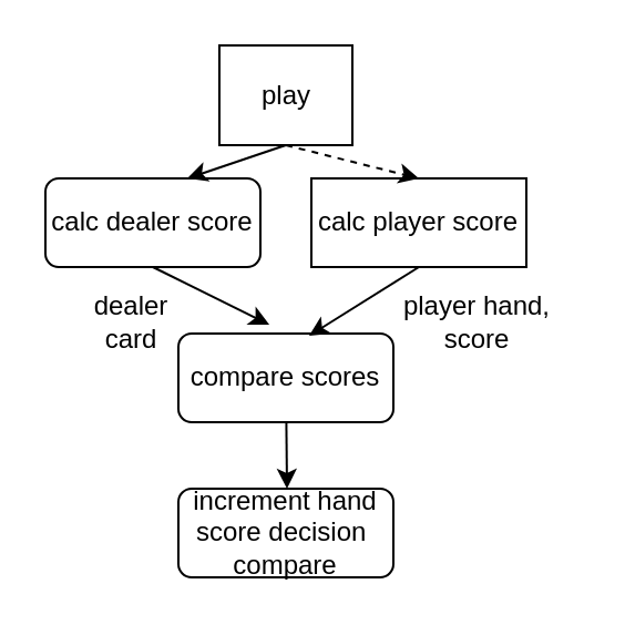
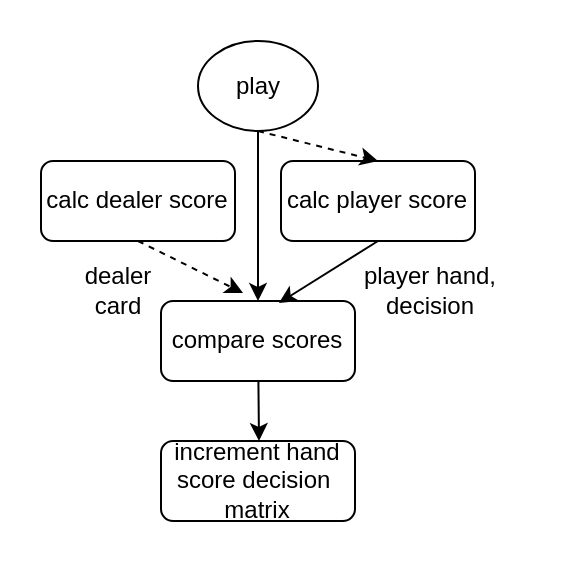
  <mxCell id="0" />
  <mxCell id="1" parent="0" />
- <mxCell id="2" value="calc player score" style="whiteSpace=wrap;html=1;rounded=0;" vertex="1" parent="1"><mxGeometry x="140" y="80" width="97" height="40" as="geometry" /></mxCell>
- <mxCell id="3" value="play" style="whiteSpace=wrap;html=1;rounded=0;" vertex="1" parent="1"><mxGeometry x="98.5" y="20" width="60" height="45" as="geometry" /></mxCell>
+ <mxCell id="2" value="calc player score" style="rounded=1;whiteSpace=wrap;html=1;" vertex="1" parent="1"><mxGeometry x="140" y="80" width="97" height="40" as="geometry" /></mxCell>
+ <mxCell id="3" value="play" style="ellipse;whiteSpace=wrap;html=1;rounded=1;" vertex="1" parent="1"><mxGeometry x="98.5" y="20" width="60" height="45" as="geometry" /></mxCell>
  <mxCell id="4" value="calc dealer score" style="rounded=1;whiteSpace=wrap;html=1;" vertex="1" parent="1"><mxGeometry x="20" y="80" width="97" height="40" as="geometry" /></mxCell>
  <mxCell id="5" value="compare scores" style="rounded=1;whiteSpace=wrap;html=1;" vertex="1" parent="1"><mxGeometry x="80" y="150" width="97" height="40" as="geometry" /></mxCell>
  <mxCell id="6" value="" style="endArrow=classic;html=1;rounded=0;exitX=0.5;exitY=1;exitDx=0;exitDy=0;entryX=0.5;entryY=0;entryDx=0;entryDy=0;dashed=1;" edge="1" parent="1" source="3" target="2"><mxGeometry width="50" height="50" relative="1" as="geometry"><mxPoint x="230" y="180" as="sourcePoint" /><mxPoint x="280" y="130" as="targetPoint" /></mxGeometry></mxCell>
- <mxCell id="7" value="" style="endArrow=classic;html=1;rounded=0;exitX=0.5;exitY=1;exitDx=0;exitDy=0;entryX=0.66;entryY=0;entryDx=0;entryDy=0;entryPerimeter=0;" edge="1" parent="1" source="3" target="4"><mxGeometry width="50" height="50" relative="1" as="geometry"><mxPoint x="230" y="180" as="sourcePoint" /><mxPoint x="280" y="130" as="targetPoint" /></mxGeometry></mxCell>
- <mxCell id="8" value="" style="endArrow=classic;html=1;rounded=0;exitX=0.5;exitY=1;exitDx=0;exitDy=0;entryX=0.423;entryY=-0.1;entryDx=0;entryDy=0;entryPerimeter=0;" edge="1" parent="1" source="4" target="5"><mxGeometry width="50" height="50" relative="1" as="geometry"><mxPoint x="230" y="180" as="sourcePoint" /><mxPoint x="280" y="130" as="targetPoint" /></mxGeometry></mxCell>
+ <mxCell id="7" value="" style="endArrow=classic;html=1;rounded=0;exitX=0.5;exitY=1;exitDx=0;exitDy=0;" edge="1" parent="1" source="3" target="5"><mxGeometry width="50" height="50" relative="1" as="geometry"><mxPoint x="230" y="180" as="sourcePoint" /><mxPoint x="280" y="130" as="targetPoint" /></mxGeometry></mxCell>
+ <mxCell id="8" value="" style="endArrow=classic;html=1;rounded=0;exitX=0.5;exitY=1;exitDx=0;exitDy=0;entryX=0.423;entryY=-0.1;entryDx=0;entryDy=0;entryPerimeter=0;dashed=1;" edge="1" parent="1" source="4" target="5"><mxGeometry width="50" height="50" relative="1" as="geometry"><mxPoint x="230" y="180" as="sourcePoint" /><mxPoint x="280" y="130" as="targetPoint" /></mxGeometry></mxCell>
  <mxCell id="9" value="" style="endArrow=classic;html=1;rounded=0;exitX=0.5;exitY=1;exitDx=0;exitDy=0;entryX=0.608;entryY=0.025;entryDx=0;entryDy=0;entryPerimeter=0;" edge="1" parent="1" source="2" target="5"><mxGeometry width="50" height="50" relative="1" as="geometry"><mxPoint x="230" y="180" as="sourcePoint" /><mxPoint x="280" y="130" as="targetPoint" /></mxGeometry></mxCell>
- <mxCell id="10" value="player hand, score" style="text;html=1;strokeColor=none;fillColor=none;align=center;verticalAlign=middle;whiteSpace=wrap;rounded=0;" vertex="1" parent="1"><mxGeometry x="170" y="130" width="90" height="30" as="geometry" /></mxCell>
+ <mxCell id="10" value="player hand, decision" style="text;html=1;strokeColor=none;fillColor=none;align=center;verticalAlign=middle;whiteSpace=wrap;rounded=0;" vertex="1" parent="1"><mxGeometry x="170" y="130" width="90" height="30" as="geometry" /></mxCell>
  <mxCell id="11" value="dealer card" style="text;html=1;strokeColor=none;fillColor=none;align=center;verticalAlign=middle;whiteSpace=wrap;rounded=0;" vertex="1" parent="1"><mxGeometry x="28.5" y="130" width="60" height="30" as="geometry" /></mxCell>
- <mxCell id="12" value="increment hand score decision&amp;nbsp; compare" style="rounded=1;whiteSpace=wrap;html=1;" vertex="1" parent="1"><mxGeometry x="80" y="220" width="97" height="40" as="geometry" /></mxCell>
+ <mxCell id="12" value="increment hand score decision&amp;nbsp; matrix" style="rounded=1;whiteSpace=wrap;html=1;" vertex="1" parent="1"><mxGeometry x="80" y="220" width="97" height="40" as="geometry" /></mxCell>
  <mxCell id="13" value="" style="endArrow=classic;html=1;rounded=0;" edge="1" parent="1" source="5"><mxGeometry width="50" height="50" relative="1" as="geometry"><mxPoint x="128.5" y="240" as="sourcePoint" /><mxPoint x="129" y="220" as="targetPoint" /></mxGeometry></mxCell>
